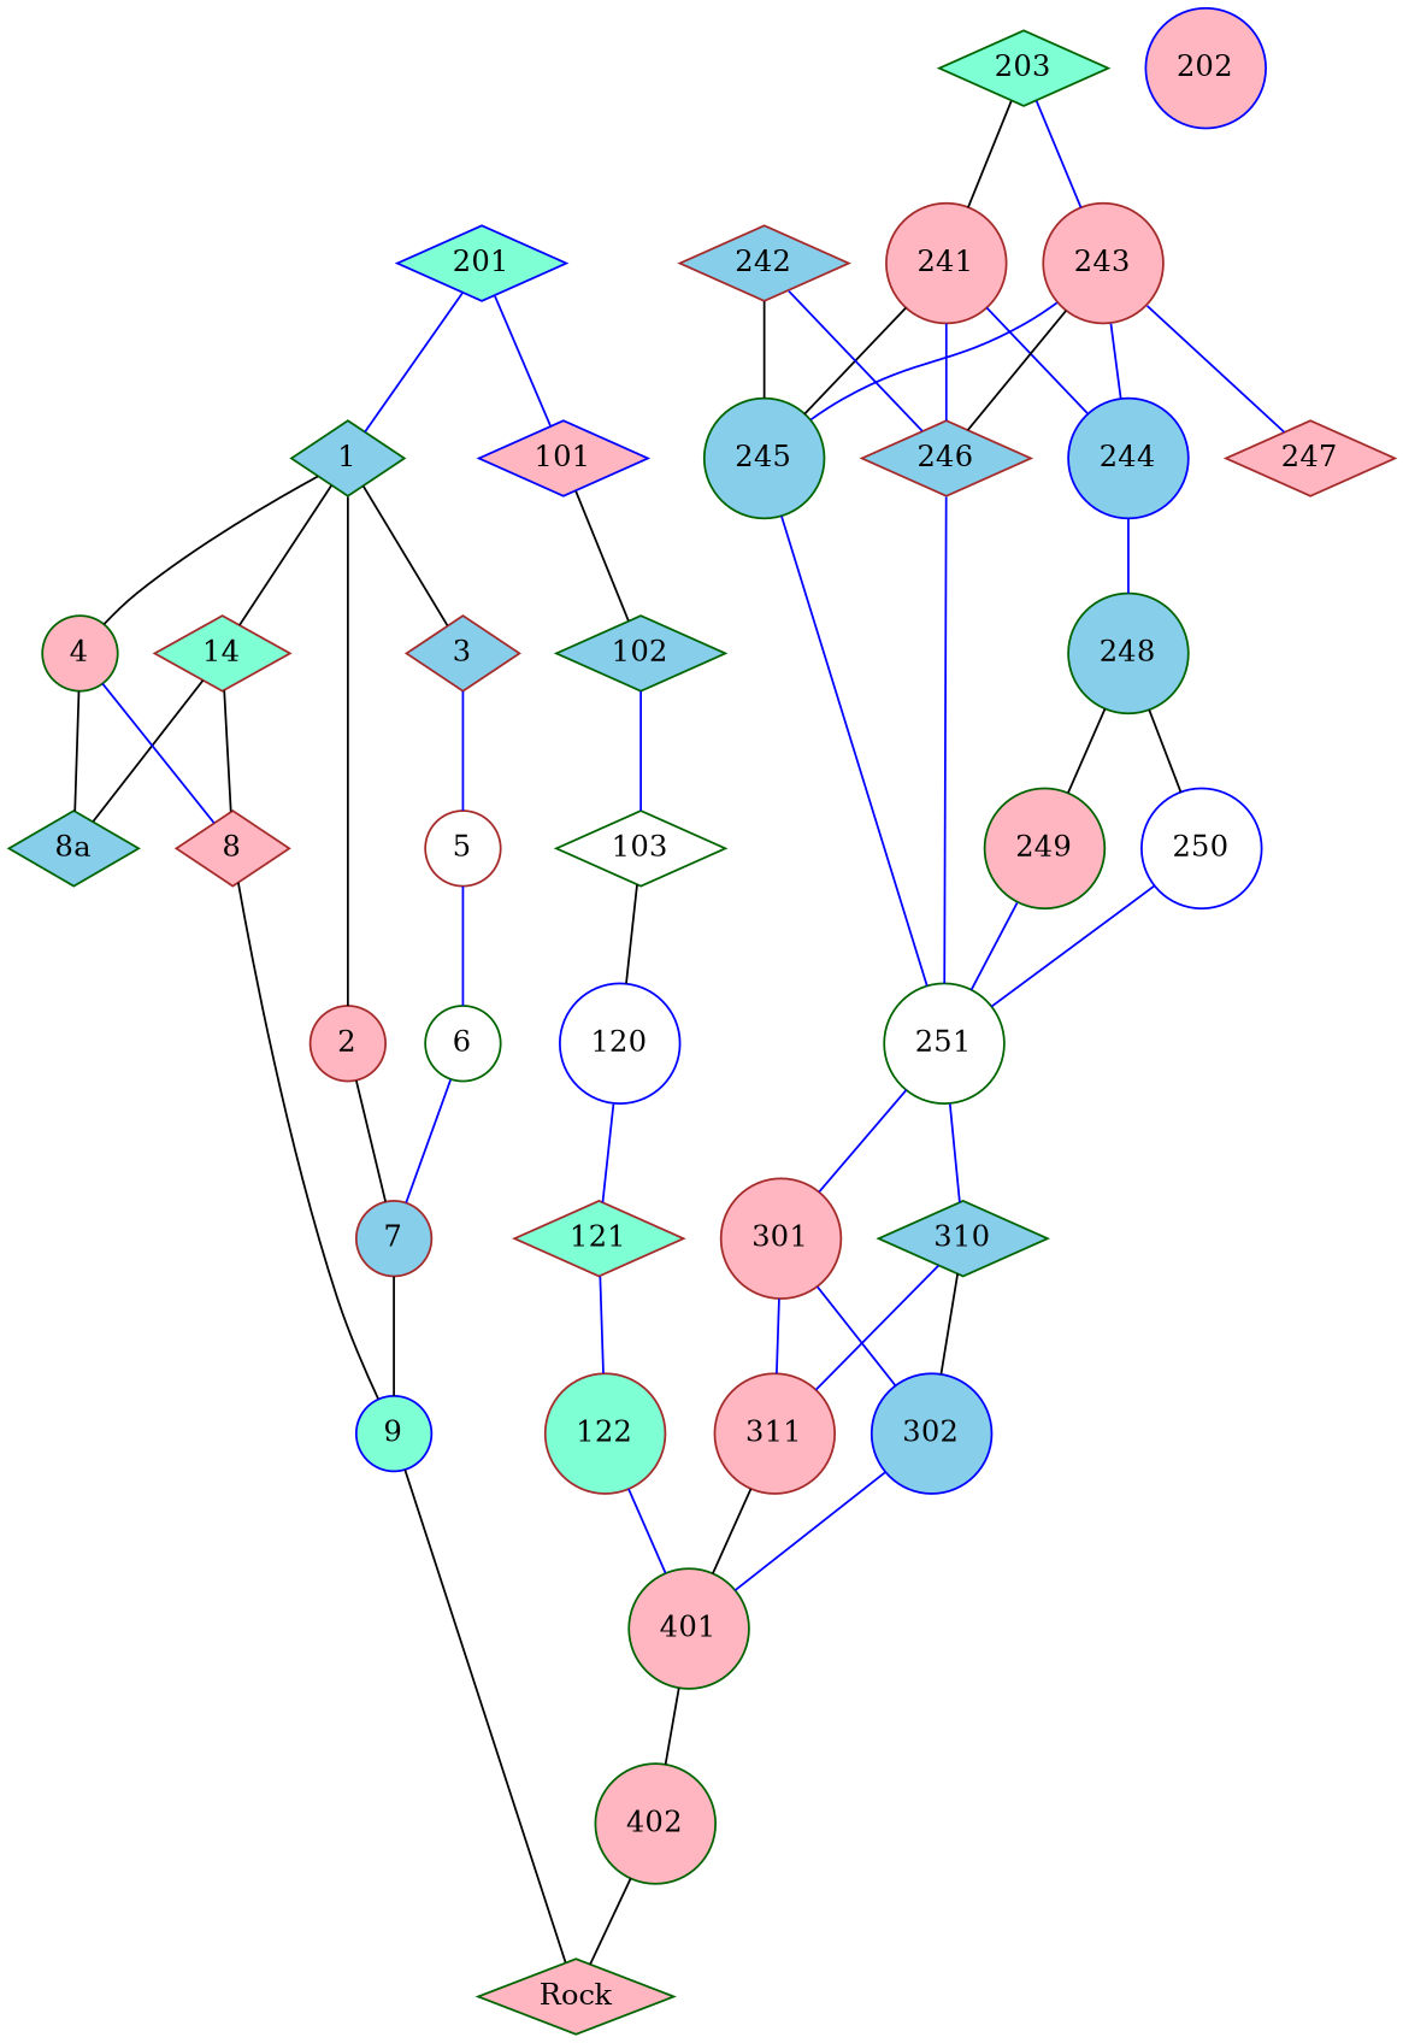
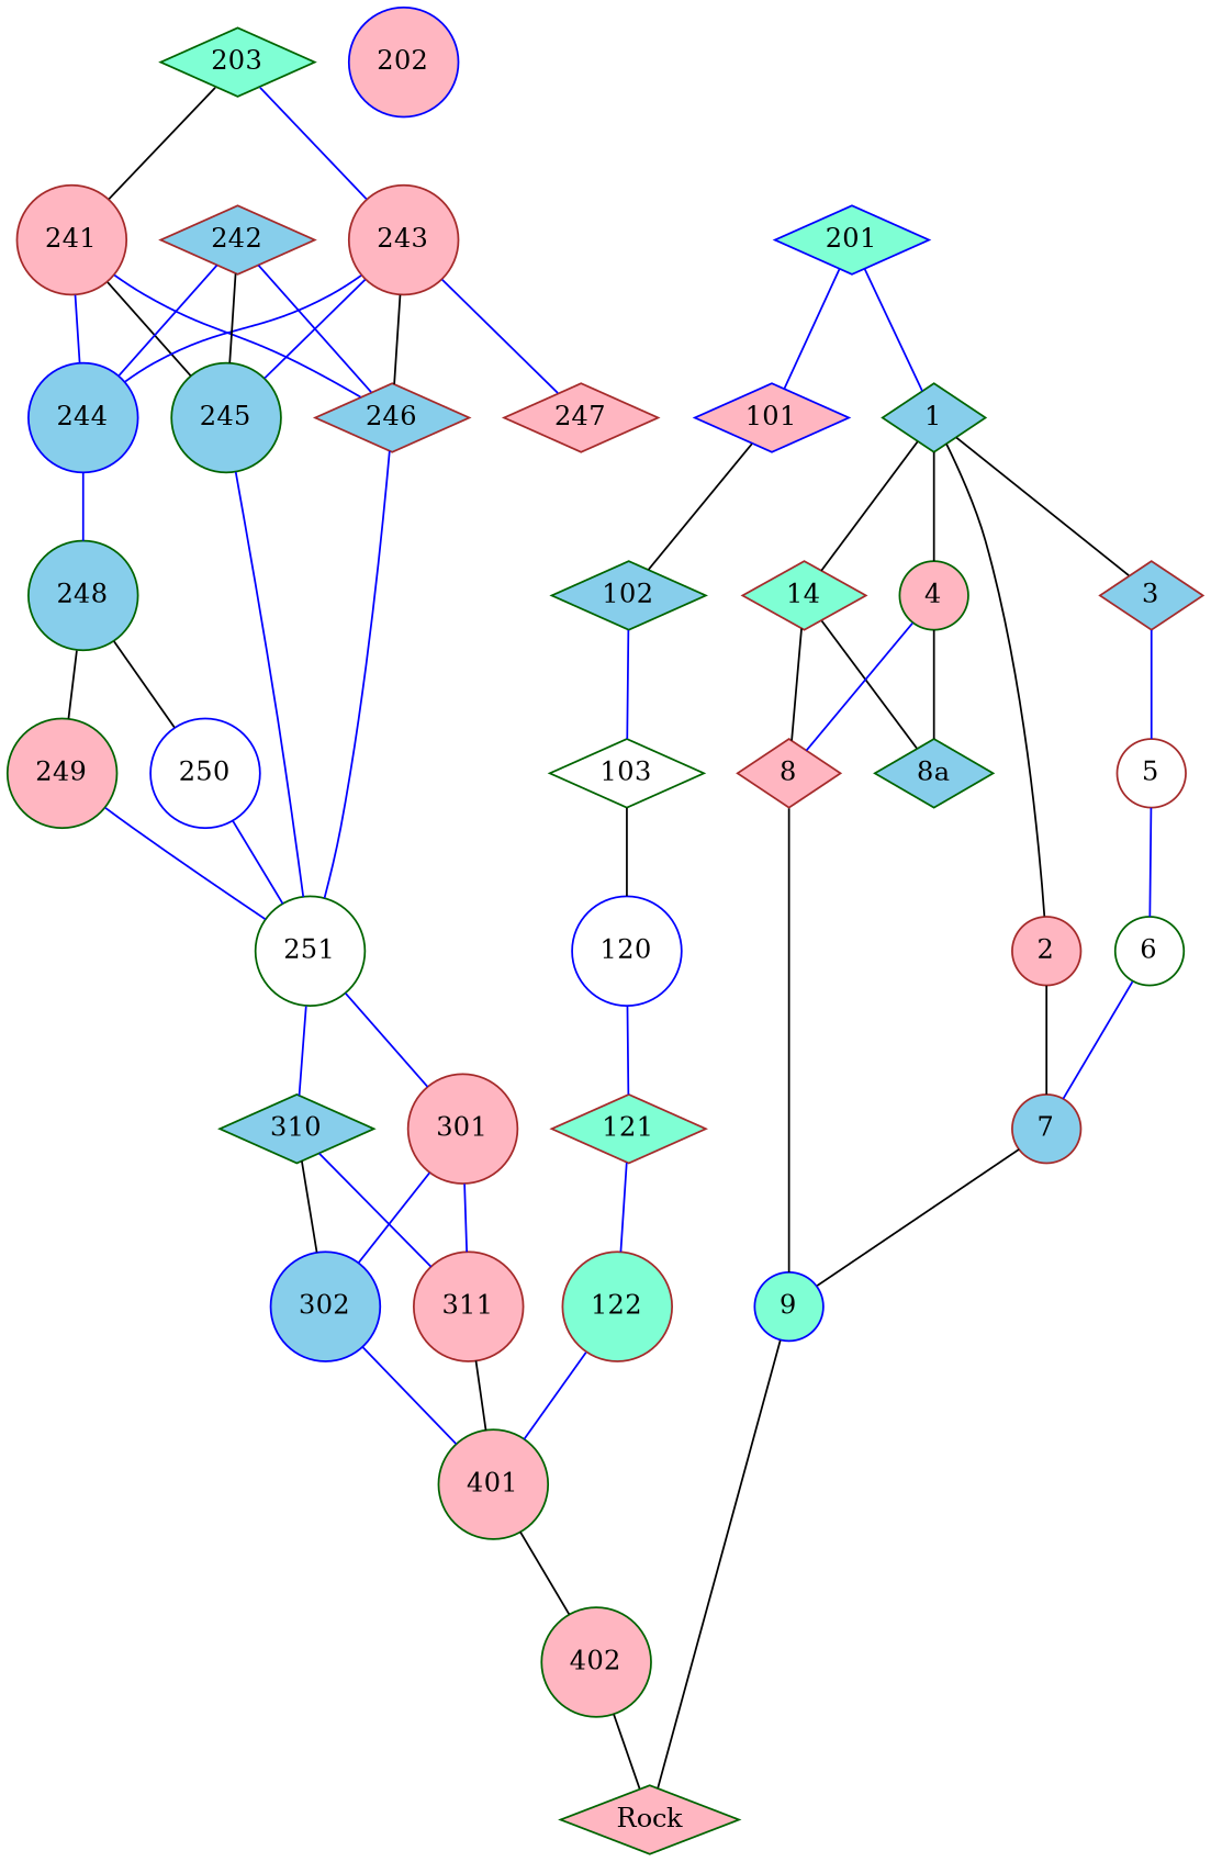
  strict graph {
    node [color=darkgreen fillcolor=lightpink shape=circle style=filled]
    edge [color=blue]
    1 [fillcolor=skyblue shape=diamond]
    3 [color=brown fillcolor=skyblue shape=diamond]
    2 [color=brown]
    14 [color=brown fillcolor=aquamarine shape=diamond]
    4
    5 [color=brown fillcolor=white]
    7 [color=brown fillcolor=skyblue]
    8 [color=brown shape=diamond]
    "8a" [fillcolor=skyblue shape=diamond]
    6 [fillcolor=white]
    9 [color=blue fillcolor=aquamarine]
    101 [color=blue shape=diamond]
    102 [fillcolor=skyblue shape=diamond]
    103 [fillcolor=white shape=diamond]
    120 [color=blue fillcolor=white]
    121 [color=brown fillcolor=aquamarine shape=diamond]
    122 [color=brown fillcolor=aquamarine]
    401
    402
    Rock [shape=diamond]
    201 [color=blue fillcolor=aquamarine shape=diamond]
    202 [color=blue]
    203 [fillcolor=aquamarine shape=diamond]
    241 [color=brown]
    243 [color=brown]
    245 [fillcolor=skyblue]
    244 [color=blue fillcolor=skyblue]
    246 [color=brown fillcolor=skyblue shape=diamond]
    247 [color=brown shape=diamond]
    251 [fillcolor=white]
    248 [fillcolor=skyblue]
    301 [color=brown]
    310 [fillcolor=skyblue shape=diamond]
    250 [color=blue fillcolor=white]
    249
    242 [color=brown fillcolor=skyblue shape=diamond]
    302 [color=blue fillcolor=skyblue]
    311 [color=brown]
    1 -- 3 [color=black]
    1 -- 2 [color=black]
    1 -- 14 [color=black]
    1 -- 4 [color=black]
    3 -- 5
    2 -- 7 [color=black]
    14 -- 8 [color=black]
    14 -- "8a" [color=black]
    4 -- 8
    4 -- "8a" [color=black]
    5 -- 6
    7 -- 9 [color=black]
    8 -- 9 [color=black]
    6 -- 7
    9 -- Rock [color=black]
    101 -- 102 [color=black]
    102 -- 103
    103 -- 120 [color=black]
    120 -- 121
    121 -- 122
    122 -- 401
    401 -- 402 [color=black]
    402 -- Rock [color=black]
    201 -- 1
    201 -- 101
    203 -- 241 [color=black]
    203 -- 243
    241 -- 245 [color=black]
    241 -- 244
    241 -- 246
    243 -- 245
    243 -- 244
    243 -- 246 [color=black]
    243 -- 247
    245 -- 251
    244 -- 248
    246 -- 251
    251 -- 301
    251 -- 310
    248 -- 250 [color=black]
    248 -- 249 [color=black]
    301 -- 302
    301 -- 311
    310 -- 302 [color=black]
    310 -- 311
    250 -- 251
    249 -- 251
    242 -- 245 [color=black]
+   242 -- 244
    242 -- 246
    302 -- 401
    311 -- 401 [color=black]
  }
